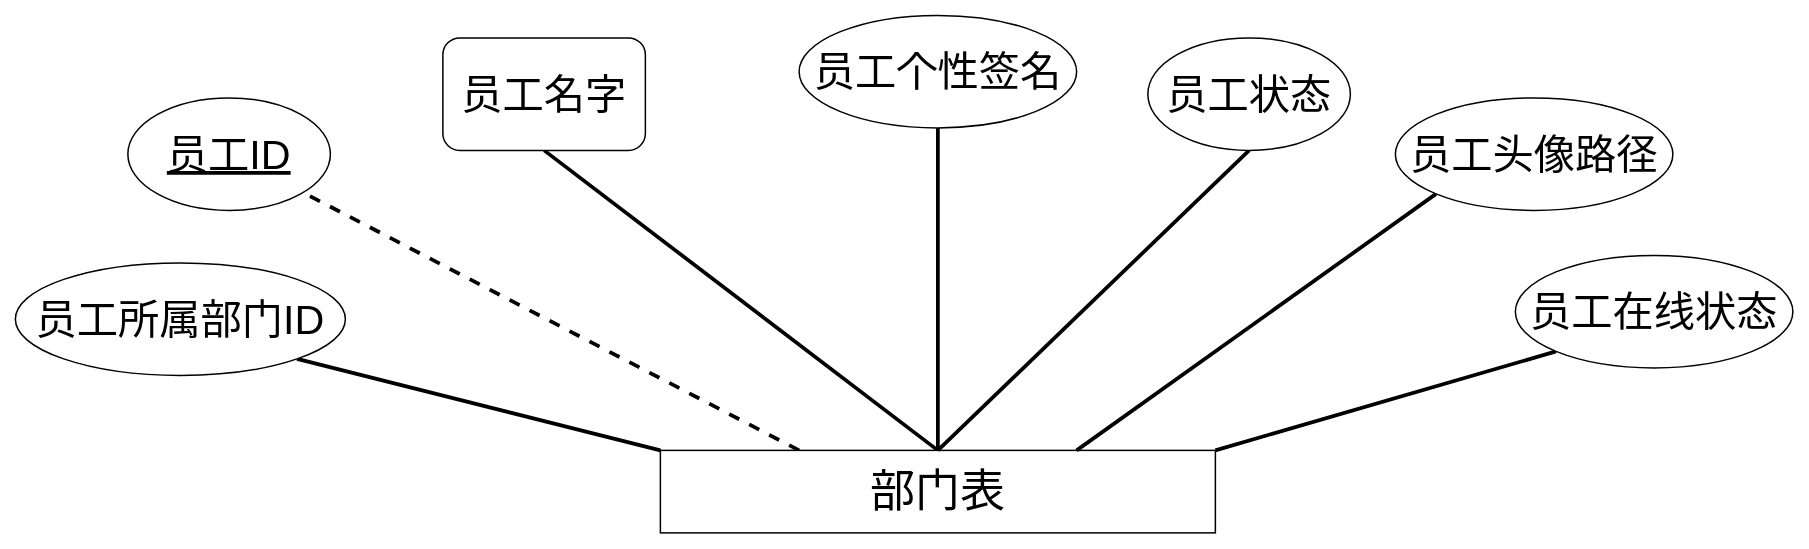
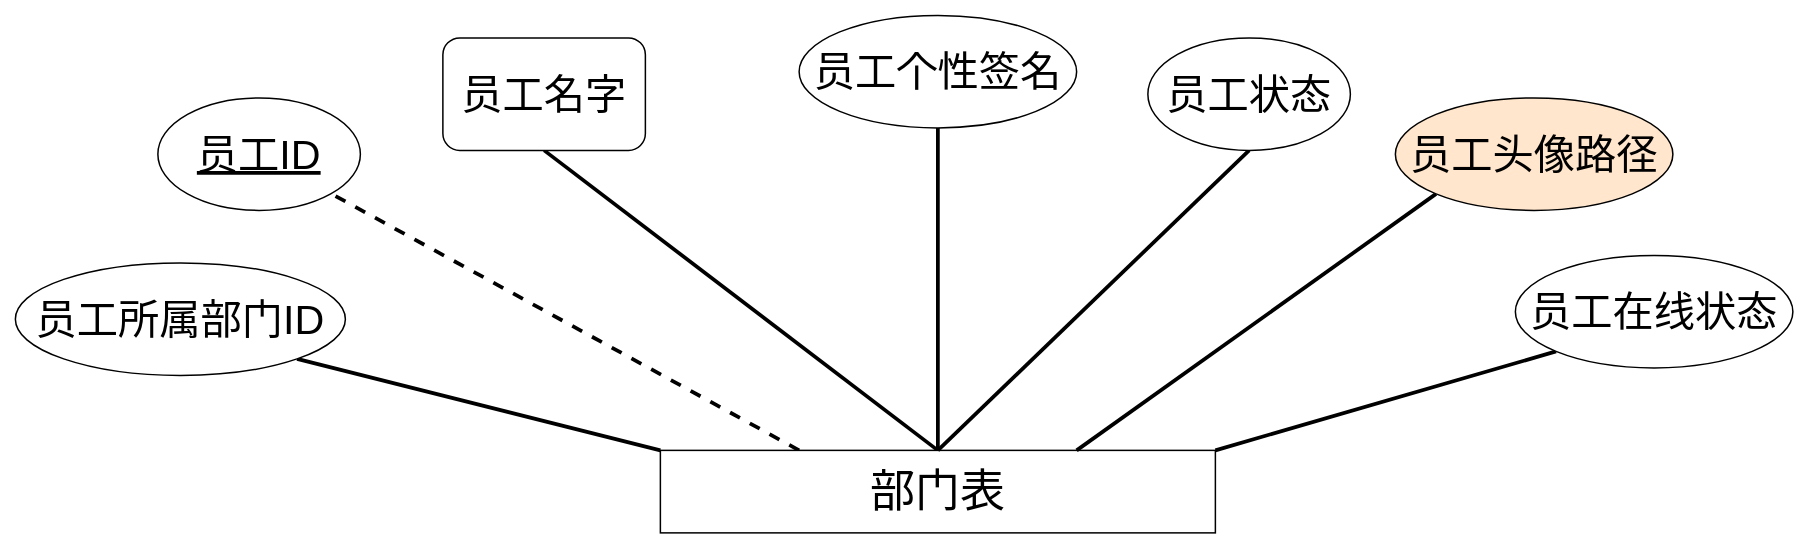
  <mxCell id="0" />
  <mxCell id="1" parent="0" />
  <mxCell id="2" style="rounded=0;orthogonalLoop=1;jettySize=auto;html=1;exitX=0;exitY=0;exitDx=0;exitDy=0;entryX=1;entryY=1;entryDx=0;entryDy=0;strokeWidth=5;startArrow=none;startFill=0;endArrow=none;endFill=0;" edge="1" parent="1" source="6" target="7"><mxGeometry relative="1" as="geometry" /></mxCell>
  <mxCell id="3" style="edgeStyle=none;rounded=0;orthogonalLoop=1;jettySize=auto;html=1;exitX=0.25;exitY=0;exitDx=0;exitDy=0;strokeWidth=5;endArrow=none;endFill=0;dashed=1;" edge="1" parent="1" source="6" target="8"><mxGeometry relative="1" as="geometry" /></mxCell>
  <mxCell id="4" style="edgeStyle=none;rounded=0;orthogonalLoop=1;jettySize=auto;html=1;exitX=0.5;exitY=0;exitDx=0;exitDy=0;entryX=0.5;entryY=1;entryDx=0;entryDy=0;strokeWidth=5;endArrow=none;endFill=0;" edge="1" parent="1" source="6" target="9"><mxGeometry relative="1" as="geometry" /></mxCell>
  <mxCell id="5" style="rounded=0;orthogonalLoop=1;jettySize=auto;html=1;entryX=0.5;entryY=1;entryDx=0;entryDy=0;strokeWidth=5;endArrow=none;endFill=0;" edge="1" parent="1" source="6" target="10"><mxGeometry relative="1" as="geometry" /></mxCell>
  <mxCell id="6" value="部门表" style="html=1;whiteSpace=wrap;fontSize=60;strokeWidth=2;" vertex="1" parent="1"><mxGeometry x="880" y="600" width="740" height="110" as="geometry" /></mxCell>
  <mxCell id="7" value="员工所属部门ID" style="ellipse;whiteSpace=wrap;html=1;fontSize=55;strokeWidth=2;fontStyle=0" vertex="1" parent="1"><mxGeometry x="20" y="350" width="440" height="150" as="geometry" /></mxCell>
- <mxCell id="8" value="员工ID" style="ellipse;whiteSpace=wrap;html=1;fontSize=55;strokeWidth=2;fontStyle=4" vertex="1" parent="1"><mxGeometry x="170" y="130" width="270" height="150" as="geometry" /></mxCell>
+ <mxCell id="8" value="员工ID" style="ellipse;whiteSpace=wrap;html=1;fontSize=55;strokeWidth=2;fontStyle=4" vertex="1" parent="1"><mxGeometry x="210" y="130" width="270" height="150" as="geometry" /></mxCell>
  <mxCell id="9" value="员工名字" style="whiteSpace=wrap;html=1;fontSize=55;strokeWidth=2;rounded=1;" vertex="1" parent="1"><mxGeometry x="590" y="50" width="270" height="150" as="geometry" /></mxCell>
  <mxCell id="10" value="员工个性签名" style="ellipse;whiteSpace=wrap;html=1;fontSize=55;strokeWidth=2;" vertex="1" parent="1"><mxGeometry x="1065" y="20" width="370" height="150" as="geometry" /></mxCell>
  <mxCell id="11" style="edgeStyle=none;rounded=0;orthogonalLoop=1;jettySize=auto;html=1;exitX=0.5;exitY=1;exitDx=0;exitDy=0;entryX=0.5;entryY=0;entryDx=0;entryDy=0;strokeWidth=5;endArrow=none;endFill=0;" edge="1" parent="1" source="12" target="6"><mxGeometry relative="1" as="geometry" /></mxCell>
  <mxCell id="12" value="员工状态" style="ellipse;whiteSpace=wrap;html=1;fontSize=55;strokeWidth=2;" vertex="1" parent="1"><mxGeometry x="1530" y="50" width="270" height="150" as="geometry" /></mxCell>
  <mxCell id="13" style="edgeStyle=none;rounded=0;orthogonalLoop=1;jettySize=auto;html=1;exitX=0;exitY=1;exitDx=0;exitDy=0;entryX=0.75;entryY=0;entryDx=0;entryDy=0;strokeWidth=5;endArrow=none;endFill=0;" edge="1" parent="1" source="14" target="6"><mxGeometry relative="1" as="geometry" /></mxCell>
- <mxCell id="14" value="员工头像路径" style="ellipse;whiteSpace=wrap;html=1;fontSize=55;strokeWidth=2;" vertex="1" parent="1"><mxGeometry x="1860" y="130" width="370" height="150" as="geometry" /></mxCell>
+ <mxCell id="14" value="员工头像路径" style="ellipse;whiteSpace=wrap;html=1;fontSize=55;strokeWidth=2;fillColor=#ffe6cc;" vertex="1" parent="1"><mxGeometry x="1860" y="130" width="370" height="150" as="geometry" /></mxCell>
  <mxCell id="15" style="edgeStyle=none;rounded=0;orthogonalLoop=1;jettySize=auto;html=1;exitX=0;exitY=1;exitDx=0;exitDy=0;entryX=1;entryY=0;entryDx=0;entryDy=0;strokeWidth=5;endArrow=none;endFill=0;" edge="1" parent="1" source="16" target="6"><mxGeometry relative="1" as="geometry" /></mxCell>
  <mxCell id="16" value="员工在线状态" style="ellipse;whiteSpace=wrap;html=1;fontSize=55;strokeWidth=2;" vertex="1" parent="1"><mxGeometry x="2020" y="340" width="370" height="150" as="geometry" /></mxCell>
